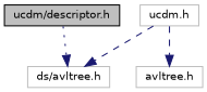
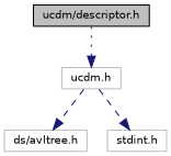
  digraph {
    node [color=grey75 fontname=Helvetica fontsize=10 shape=record]
    edge [color=midnightblue fontname=Helvetica fontsize=10 labelfontname=Helvetica labelfontsize=10 style=dashed]
    n1 [color=black fillcolor=grey75 fontcolor=black height=0.2 label="ucdm/descriptor.h" style=filled width=0.4]
    n2 [height=0.2 label="ucdm.h" width=0.4]
    n3 [height=0.2 label="ds/avltree.h" width=0.4]
-   n4 [height=0.2 label="avltree.h" width=0.4]
-   n1 -> n3 [style=dotted]
+   n4 [height=0.2 label="stdint.h" width=0.4]
+   n1 -> n2 [style=dotted]
    n2 -> n3
    n2 -> n4
  }
